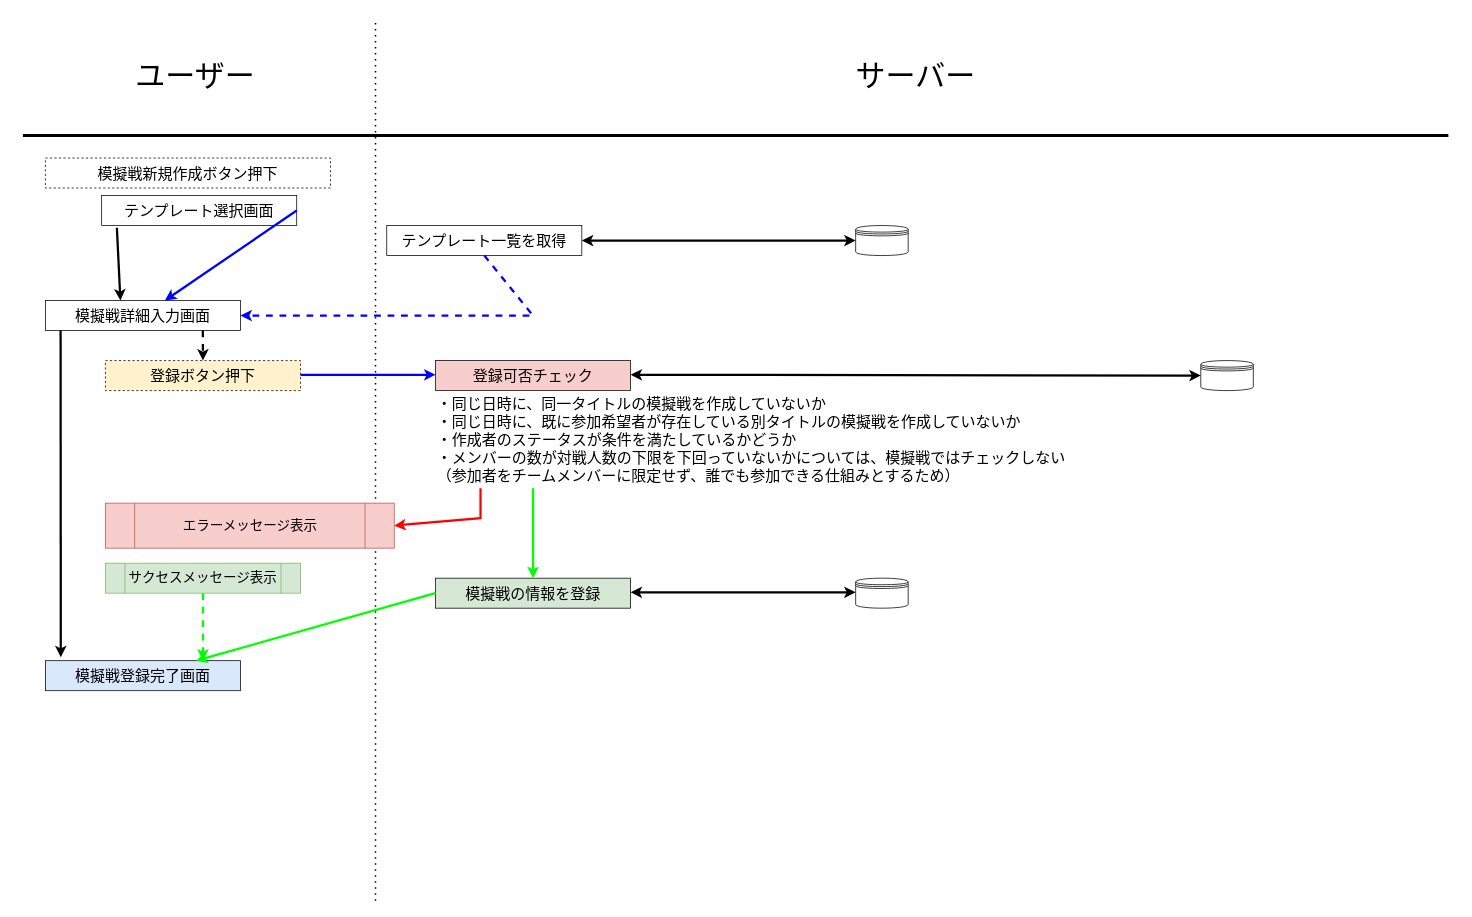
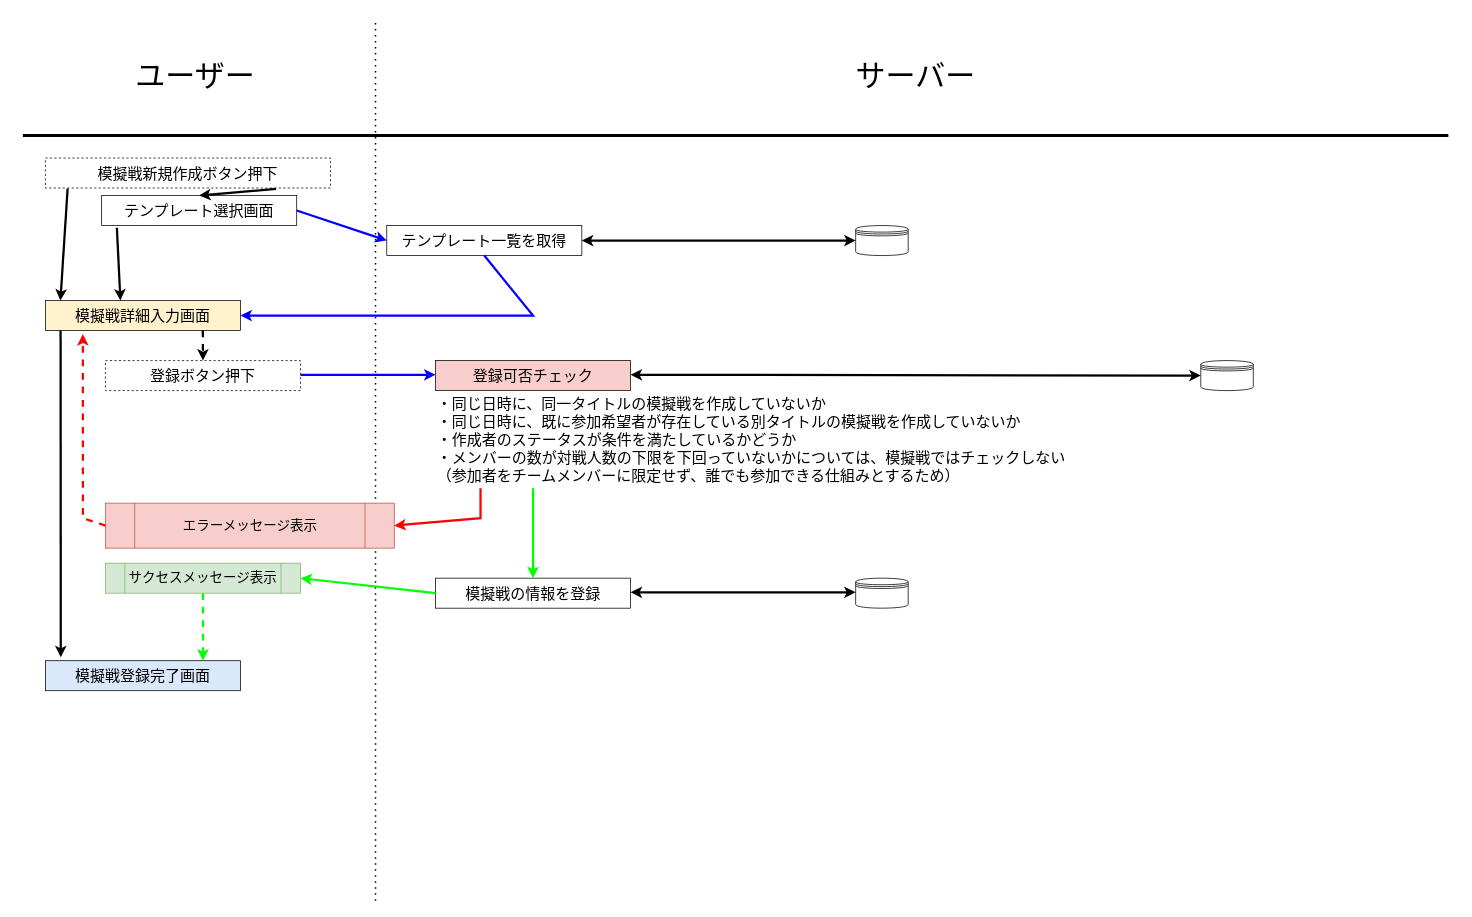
  <mxCell id="0" />
  <mxCell id="1" parent="0" />
  <mxCell id="2" value="" style="endArrow=none;html=1;rounded=0;strokeWidth=4;" parent="1" edge="1"><mxGeometry width="50" height="50" relative="1" as="geometry"><mxPoint x="30" y="180" as="sourcePoint" /><mxPoint x="1930" y="180" as="targetPoint" /></mxGeometry></mxCell>
  <mxCell id="3" value="" style="endArrow=none;dashed=1;html=1;dashPattern=1 3;strokeWidth=2;rounded=0;" parent="1" edge="1"><mxGeometry width="50" height="50" relative="1" as="geometry"><mxPoint x="500" y="1200" as="sourcePoint" /><mxPoint x="500" y="30" as="targetPoint" /></mxGeometry></mxCell>
  <mxCell id="4" value="ユーザー" style="text;html=1;strokeColor=none;fillColor=none;align=center;verticalAlign=middle;whiteSpace=wrap;rounded=0;fontSize=40;" parent="1" vertex="1"><mxGeometry width="480" height="160" as="geometry" x="20" y="20" /></mxCell>
  <mxCell id="5" value="サーバー" style="text;html=1;strokeColor=none;fillColor=none;align=center;verticalAlign=middle;whiteSpace=wrap;rounded=0;fontSize=40;" parent="1" vertex="1"><mxGeometry x="500" width="1440" height="160" as="geometry" y="20" /></mxCell>
  <mxCell id="6" value="模擬戦新規作成ボタン押下" style="rounded=0;whiteSpace=wrap;html=1;fontSize=20;dashed=1;" parent="1" vertex="1"><mxGeometry x="60" y="210" width="380" height="40" as="geometry" /></mxCell>
  <mxCell id="7" value="テンプレート選択画面" style="rounded=0;whiteSpace=wrap;html=1;fontSize=20;" parent="1" vertex="1"><mxGeometry x="135" y="260" width="260" height="40" as="geometry" /></mxCell>
- <mxCell id="9" value="模擬戦詳細入力画面" style="rounded=0;whiteSpace=wrap;html=1;fontSize=20;" parent="1" vertex="1"><mxGeometry x="60" y="400" width="260" height="40" as="geometry" /></mxCell>
+ <mxCell id="8" value="" style="endArrow=classic;html=1;rounded=0;fontSize=20;strokeColor=#000000;strokeWidth=3;entryX=0.5;entryY=0;entryDx=0;entryDy=0;exitX=0.809;exitY=1.029;exitDx=0;exitDy=0;exitPerimeter=0;" parent="1" source="6" target="7" edge="1"><mxGeometry width="50" height="50" relative="1" as="geometry"><mxPoint x="350" y="210" as="sourcePoint" /><mxPoint x="570" y="310" as="targetPoint" /></mxGeometry></mxCell>
+ <mxCell id="9" value="模擬戦詳細入力画面" style="rounded=0;whiteSpace=wrap;html=1;fontSize=20;fillColor=#fff2cc;" parent="1" vertex="1"><mxGeometry x="60" y="400" width="260" height="40" as="geometry" /></mxCell>
+ <mxCell id="10" value="" style="endArrow=classic;html=1;rounded=0;fontSize=20;strokeColor=#000000;strokeWidth=3;entryX=0.077;entryY=0;entryDx=0;entryDy=0;entryPerimeter=0;exitX=0.078;exitY=1.014;exitDx=0;exitDy=0;exitPerimeter=0;" parent="1" source="6" target="9" edge="1"><mxGeometry width="50" height="50" relative="1" as="geometry"><mxPoint x="400" y="250" as="sourcePoint" /><mxPoint x="560" y="440" as="targetPoint" /></mxGeometry></mxCell>
  <mxCell id="11" value="" style="endArrow=classic;html=1;rounded=0;fontSize=20;strokeColor=#000000;strokeWidth=3;entryX=0.5;entryY=0;entryDx=0;entryDy=0;exitX=0.078;exitY=1.072;exitDx=0;exitDy=0;exitPerimeter=0;" parent="1" source="7" edge="1"><mxGeometry width="50" height="50" relative="1" as="geometry"><mxPoint x="160.34" y="351.16" as="sourcePoint" /><mxPoint x="160" y="400" as="targetPoint" /></mxGeometry></mxCell>
  <mxCell id="12" value="テンプレート一覧を取得" style="rounded=0;whiteSpace=wrap;html=1;fontSize=20;" parent="1" vertex="1"><mxGeometry x="515" y="300" width="260" height="40" as="geometry" /></mxCell>
- <mxCell id="13" value="" style="endArrow=classic;html=1;rounded=0;fontSize=15;strokeColor=#0000FF;strokeWidth=3;exitX=1;exitY=0.5;exitDx=0;exitDy=0;" parent="1" source="7" target="9" edge="1"><mxGeometry width="50" height="50" relative="1" as="geometry"><mxPoint x="620" y="470" as="sourcePoint" /><mxPoint x="720" y="390" as="targetPoint" /></mxGeometry></mxCell>
+ <mxCell id="13" value="" style="endArrow=classic;html=1;rounded=0;fontSize=15;strokeColor=#0000FF;strokeWidth=3;exitX=1;exitY=0.5;exitDx=0;exitDy=0;entryX=0;entryY=0.5;entryDx=0;entryDy=0;" parent="1" source="7" target="12" edge="1"><mxGeometry width="50" height="50" relative="1" as="geometry"><mxPoint x="620" y="470" as="sourcePoint" /><mxPoint x="720" y="390" as="targetPoint" /></mxGeometry></mxCell>
  <mxCell id="14" value="" style="shape=datastore;whiteSpace=wrap;html=1;fontSize=15;" parent="1" vertex="1"><mxGeometry x="1140" y="300" width="70" height="40" as="geometry" /></mxCell>
  <mxCell id="15" value="" style="endArrow=classic;startArrow=classic;html=1;rounded=0;fontSize=15;strokeColor=#000000;strokeWidth=3;exitX=1;exitY=0.5;exitDx=0;exitDy=0;entryX=0;entryY=0.5;entryDx=0;entryDy=0;" parent="1" source="12" target="14" edge="1"><mxGeometry width="50" height="50" relative="1" as="geometry"><mxPoint x="1000" y="350" as="sourcePoint" /><mxPoint x="1050" y="300" as="targetPoint" /></mxGeometry></mxCell>
- <mxCell id="16" value="" style="endArrow=classic;html=1;rounded=0;fontSize=15;strokeColor=#0000FF;strokeWidth=3;exitX=0.5;exitY=1;exitDx=0;exitDy=0;entryX=1;entryY=0.5;entryDx=0;entryDy=0;dashed=1;" parent="1" source="12" target="9" edge="1"><mxGeometry width="50" height="50" relative="1" as="geometry"><mxPoint x="790" y="510" as="sourcePoint" /><mxPoint x="840" y="460" as="targetPoint" /><Array as="points"><mxPoint x="710" y="420" /></Array></mxGeometry></mxCell>
- <mxCell id="17" value="登録ボタン押下" style="rounded=0;whiteSpace=wrap;html=1;fontSize=20;dashed=1;fillColor=#fff2cc;" parent="1" vertex="1"><mxGeometry x="140" y="480" width="260" height="40" as="geometry" /></mxCell>
+ <mxCell id="16" value="" style="endArrow=classic;html=1;rounded=0;fontSize=15;strokeColor=#0000FF;strokeWidth=3;exitX=0.5;exitY=1;exitDx=0;exitDy=0;entryX=1;entryY=0.5;entryDx=0;entryDy=0;" parent="1" source="12" target="9" edge="1"><mxGeometry width="50" height="50" relative="1" as="geometry"><mxPoint x="790" y="510" as="sourcePoint" /><mxPoint x="840" y="460" as="targetPoint" /><Array as="points"><mxPoint x="710" y="420" /></Array></mxGeometry></mxCell>
+ <mxCell id="17" value="登録ボタン押下" style="rounded=0;whiteSpace=wrap;html=1;fontSize=20;dashed=1;" parent="1" vertex="1"><mxGeometry x="140" y="480" width="260" height="40" as="geometry" /></mxCell>
  <mxCell id="18" value="登録可否チェック" style="rounded=0;whiteSpace=wrap;html=1;fontSize=20;fillColor=#f8cecc;" parent="1" vertex="1"><mxGeometry x="580" y="480" width="260" height="40" as="geometry" /></mxCell>
  <mxCell id="19" value="" style="endArrow=classic;html=1;rounded=0;fontSize=15;strokeColor=#0000FF;strokeWidth=3;exitX=1;exitY=0.5;exitDx=0;exitDy=0;entryX=0;entryY=0.5;entryDx=0;entryDy=0;" parent="1" edge="1"><mxGeometry width="50" height="50" relative="1" as="geometry"><mxPoint x="400" y="499" as="sourcePoint" /><mxPoint x="580" y="499" as="targetPoint" /></mxGeometry></mxCell>
  <mxCell id="20" value="・同じ日時に、同一タイトルの模擬戦を作成していないか&lt;br&gt;・同じ日時に、既に参加希望者が存在している別タイトルの模擬戦を作成していないか&lt;br&gt;・作成者のステータスが条件を満たしているかどうか&lt;br&gt;・メンバーの数が対戦人数の下限を下回っていないかについては、模擬戦ではチェックしない&lt;br&gt;（参加者をチームメンバーに限定せず、誰でも参加できる仕組みとするため）" style="text;html=1;strokeColor=none;fillColor=none;align=left;verticalAlign=middle;whiteSpace=wrap;rounded=0;fontSize=20;" parent="1" vertex="1"><mxGeometry x="580" y="570" width="1010" height="30" as="geometry" /></mxCell>
  <mxCell id="21" value="エラーメッセージ表示" style="shape=process;whiteSpace=wrap;html=1;backgroundOutline=1;fontSize=18;fillColor=#f8cecc;strokeColor=#b85450;" parent="1" vertex="1"><mxGeometry x="140" y="670" width="385" height="60" as="geometry" /></mxCell>
  <mxCell id="22" value="" style="endArrow=classic;html=1;rounded=0;fontSize=20;strokeColor=#FF0000;strokeWidth=3;entryX=1;entryY=0.5;entryDx=0;entryDy=0;" parent="1" target="21" edge="1"><mxGeometry width="50" height="50" relative="1" as="geometry"><mxPoint x="640" y="650" as="sourcePoint" /><mxPoint x="840" y="400" as="targetPoint" /><Array as="points"><mxPoint x="640" y="690" /></Array></mxGeometry></mxCell>
+ <mxCell id="23" value="" style="endArrow=classic;html=1;rounded=0;fontSize=20;strokeColor=#FF0000;strokeWidth=3;exitX=0;exitY=0.5;exitDx=0;exitDy=0;entryX=0.192;entryY=1.117;entryDx=0;entryDy=0;entryPerimeter=0;dashed=1;" parent="1" source="21" target="9" edge="1"><mxGeometry width="50" height="50" relative="1" as="geometry"><mxPoint x="660" y="310" as="sourcePoint" /><mxPoint x="710" y="260" as="targetPoint" /><Array as="points"><mxPoint x="110" y="690" /></Array></mxGeometry></mxCell>
  <mxCell id="24" value="" style="endArrow=classic;html=1;rounded=0;fontSize=20;strokeColor=#000000;strokeWidth=3;exitX=0.809;exitY=1.029;exitDx=0;exitDy=0;exitPerimeter=0;dashed=1;" parent="1" edge="1"><mxGeometry width="50" height="50" relative="1" as="geometry"><mxPoint x="269.84" y="440" as="sourcePoint" /><mxPoint x="270" y="480" as="targetPoint" /></mxGeometry></mxCell>
- <mxCell id="25" value="模擬戦の情報を登録" style="rounded=0;whiteSpace=wrap;html=1;fontSize=20;fillColor=#d5e8d4;" parent="1" vertex="1"><mxGeometry x="580" y="770" width="260" height="40" as="geometry" /></mxCell>
+ <mxCell id="25" value="模擬戦の情報を登録" style="rounded=0;whiteSpace=wrap;html=1;fontSize=20;" parent="1" vertex="1"><mxGeometry x="580" y="770" width="260" height="40" as="geometry" /></mxCell>
  <mxCell id="26" value="" style="endArrow=classic;html=1;rounded=0;fontSize=20;strokeColor=#000000;strokeWidth=3;exitX=0.078;exitY=1.014;exitDx=0;exitDy=0;exitPerimeter=0;entryX=0.079;entryY=-0.113;entryDx=0;entryDy=0;entryPerimeter=0;" parent="1" target="28" edge="1"><mxGeometry width="50" height="50" relative="1" as="geometry"><mxPoint x="80.26" y="440" as="sourcePoint" /><mxPoint x="80" y="740" as="targetPoint" /></mxGeometry></mxCell>
  <mxCell id="27" value="サクセスメッセージ表示" style="shape=process;whiteSpace=wrap;html=1;backgroundOutline=1;fontSize=18;fillColor=#d5e8d4;strokeColor=#82b366;" parent="1" vertex="1"><mxGeometry x="140" y="750" width="260" height="40" as="geometry" /></mxCell>
  <mxCell id="28" value="模擬戦登録完了画面" style="rounded=0;whiteSpace=wrap;html=1;fontSize=20;fillColor=#dae8fc;" parent="1" vertex="1"><mxGeometry x="60" y="880" width="260" height="40" as="geometry" /></mxCell>
  <mxCell id="29" value="" style="endArrow=classic;html=1;rounded=0;fontSize=18;strokeColor=#00FF00;strokeWidth=3;entryX=0.5;entryY=0;entryDx=0;entryDy=0;" parent="1" target="25" edge="1"><mxGeometry width="50" height="50" relative="1" as="geometry"><mxPoint x="710" y="650" as="sourcePoint" /><mxPoint x="640" y="600" as="targetPoint" /></mxGeometry></mxCell>
- <mxCell id="30" value="" style="endArrow=classic;html=1;rounded=0;fontSize=18;strokeColor=#00FF00;strokeWidth=3;exitX=0;exitY=0.5;exitDx=0;exitDy=0;" parent="1" source="25" target="28" edge="1"><mxGeometry width="50" height="50" relative="1" as="geometry"><mxPoint x="610" y="730" as="sourcePoint" /><mxPoint x="640" y="600" as="targetPoint" /></mxGeometry></mxCell>
+ <mxCell id="30" value="" style="endArrow=classic;html=1;rounded=0;fontSize=18;strokeColor=#00FF00;strokeWidth=3;entryX=1;entryY=0.5;entryDx=0;entryDy=0;exitX=0;exitY=0.5;exitDx=0;exitDy=0;" parent="1" source="25" target="27" edge="1"><mxGeometry width="50" height="50" relative="1" as="geometry"><mxPoint x="610" y="730" as="sourcePoint" /><mxPoint x="640" y="600" as="targetPoint" /></mxGeometry></mxCell>
  <mxCell id="31" value="" style="endArrow=classic;html=1;rounded=0;fontSize=18;strokeColor=#00FF00;strokeWidth=3;exitX=0.5;exitY=1;exitDx=0;exitDy=0;dashed=1;" parent="1" source="27" edge="1"><mxGeometry width="50" height="50" relative="1" as="geometry"><mxPoint x="255" y="820" as="sourcePoint" /><mxPoint x="270" y="880" as="targetPoint" /></mxGeometry></mxCell>
  <mxCell id="32" value="" style="shape=datastore;whiteSpace=wrap;html=1;fontSize=15;" parent="1" vertex="1"><mxGeometry x="1600" y="480" width="70" height="40" as="geometry" /></mxCell>
  <mxCell id="33" value="" style="shape=datastore;whiteSpace=wrap;html=1;fontSize=15;" parent="1" vertex="1"><mxGeometry x="1140" y="770" width="70" height="40" as="geometry" /></mxCell>
  <mxCell id="34" value="" style="endArrow=classic;startArrow=classic;html=1;rounded=0;fontSize=15;strokeColor=#000000;strokeWidth=3;exitX=1;exitY=0.5;exitDx=0;exitDy=0;entryX=0;entryY=0.5;entryDx=0;entryDy=0;" parent="1" edge="1"><mxGeometry width="50" height="50" relative="1" as="geometry"><mxPoint x="840" y="788.89" as="sourcePoint" /><mxPoint x="1140" y="788.89" as="targetPoint" /></mxGeometry></mxCell>
  <mxCell id="35" value="" style="endArrow=classic;startArrow=classic;html=1;rounded=0;fontSize=15;strokeColor=#000000;strokeWidth=3;exitX=1;exitY=0.5;exitDx=0;exitDy=0;entryX=0;entryY=0.5;entryDx=0;entryDy=0;" parent="1" target="32" edge="1"><mxGeometry width="50" height="50" relative="1" as="geometry"><mxPoint x="840" y="498.89" as="sourcePoint" /><mxPoint x="1140" y="498.89" as="targetPoint" /></mxGeometry></mxCell>
